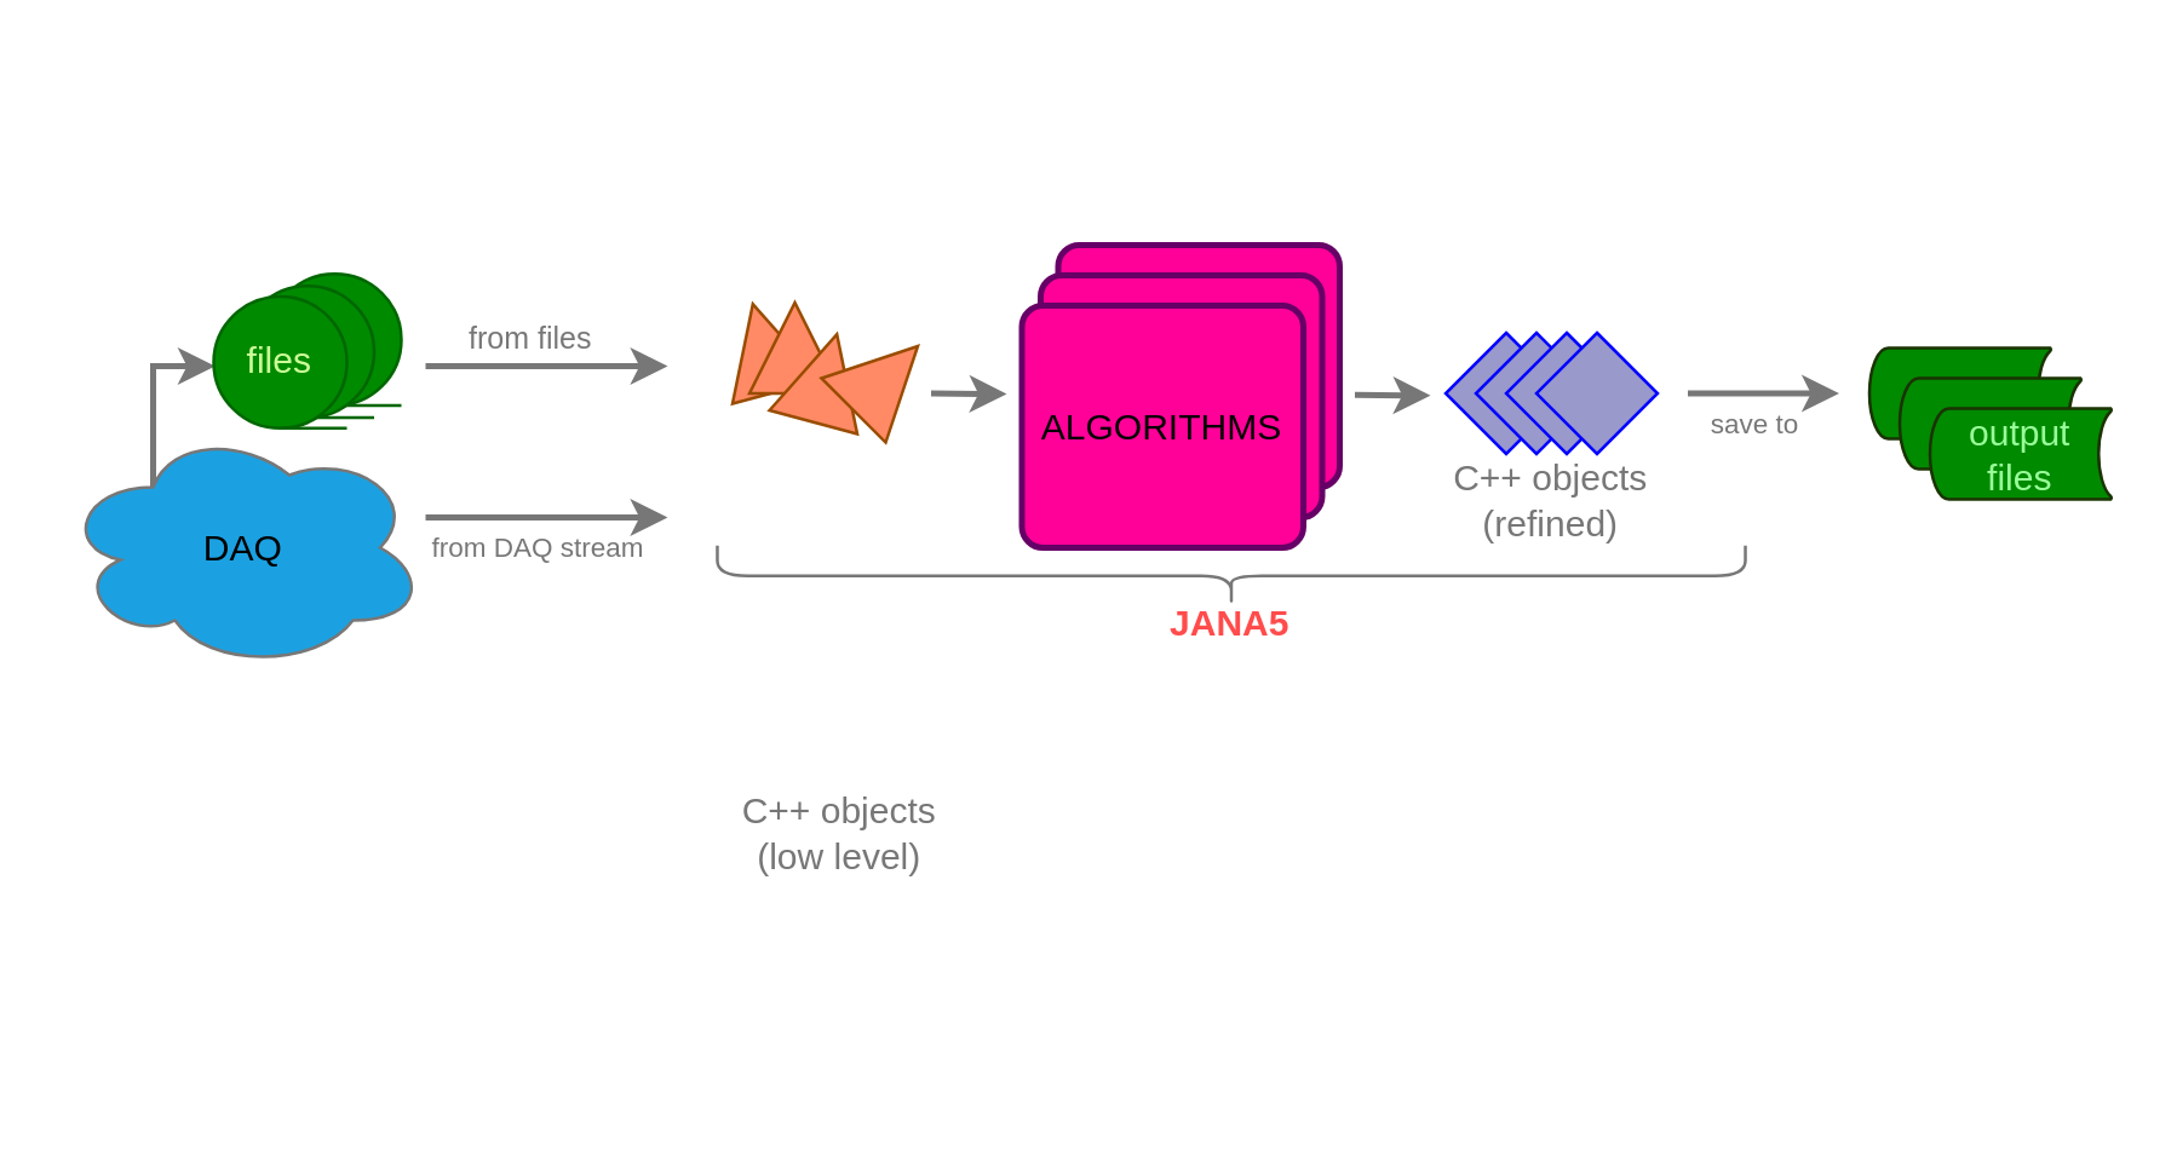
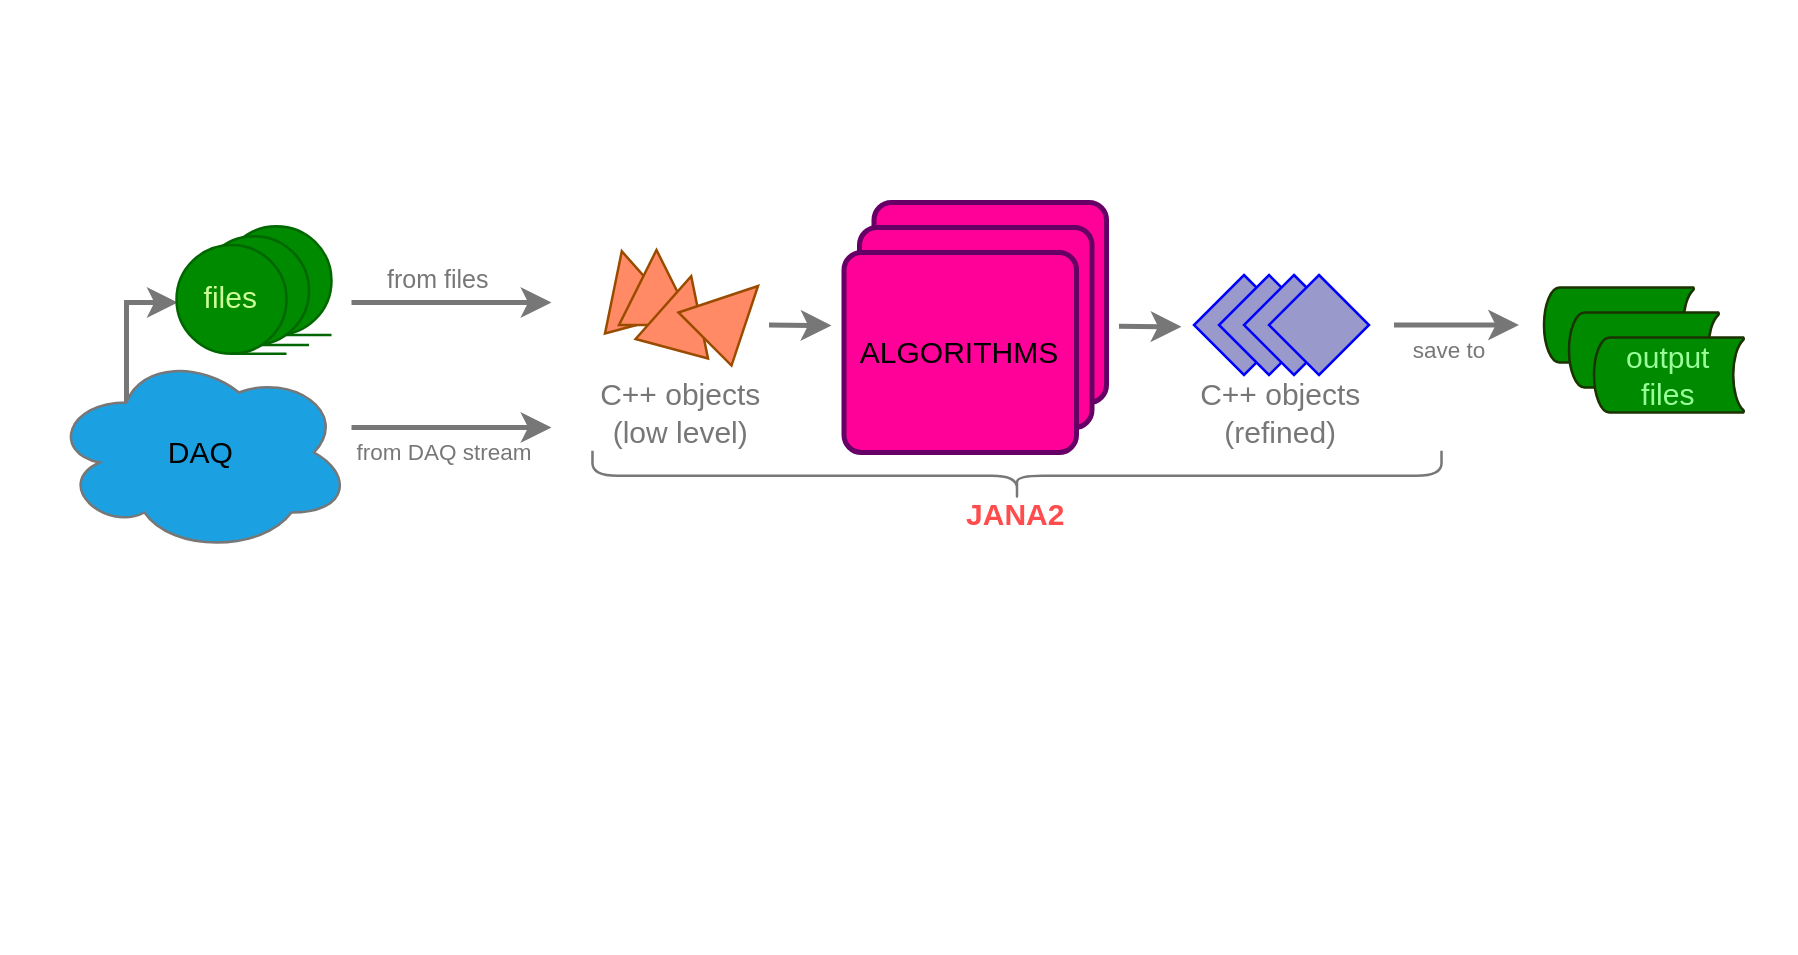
  <mxCell id="0" />
  <mxCell id="1" parent="0" />
  <mxCell id="2" value="ALGORITHMS" style="rounded=1;whiteSpace=wrap;html=1;absoluteArcSize=1;arcSize=14;strokeWidth=2;fillColor=#FF0099;strokeColor=#660066;" parent="1" vertex="1"><mxGeometry x="349" y="80.5" width="93" height="80" as="geometry" /></mxCell>
  <mxCell id="3" value="ALGORITHMS" style="rounded=1;whiteSpace=wrap;html=1;absoluteArcSize=1;arcSize=14;strokeWidth=2;fillColor=#FF0099;strokeColor=#660066;" parent="1" vertex="1"><mxGeometry x="343.2" y="90.5" width="93" height="80" as="geometry" /></mxCell>
  <mxCell id="4" value="from DAQ stream" style="text;html=1;align=center;verticalAlign=middle;whiteSpace=wrap;rounded=0;rotation=0;fontSize=9;fontColor=#777777;" parent="1" vertex="1"><mxGeometry x="140" y="165.5" width="75" height="30" as="geometry" /></mxCell>
  <mxCell id="5" style="edgeStyle=orthogonalEdgeStyle;rounded=0;orthogonalLoop=1;jettySize=auto;html=1;exitX=0.25;exitY=0.25;exitDx=0;exitDy=0;exitPerimeter=0;strokeColor=#777777;strokeWidth=2;" parent="1" source="6" edge="1"><mxGeometry relative="1" as="geometry"><mxPoint x="70" y="120" as="targetPoint" /></mxGeometry></mxCell>
  <mxCell id="6" value="DAQ" style="ellipse;shape=cloud;whiteSpace=wrap;html=1;fillColor=#1BA1E2;strokeColor=#777777;" parent="1" vertex="1"><mxGeometry y="140.5" width="120" height="80" as="geometry" x="20" /></mxCell>
  <mxCell id="7" value="" style="endArrow=classic;html=1;rounded=0;strokeColor=#777777;strokeWidth=2;" parent="1" edge="1"><mxGeometry width="50" height="50" relative="1" as="geometry"><mxPoint x="140" y="170.5" as="sourcePoint" /><mxPoint x="220" y="170.5" as="targetPoint" /></mxGeometry></mxCell>
  <mxCell id="8" value="from files" style="text;html=1;align=center;verticalAlign=middle;whiteSpace=wrap;rounded=0;rotation=0;fontSize=10;fontColor=#777777;" parent="1" vertex="1"><mxGeometry x="140" y="95.5" width="70" height="30" as="geometry" /></mxCell>
  <mxCell id="9" value="" style="rhombus;whiteSpace=wrap;html=1;strokeColor=#0000FF;fillColor=#9999cc;" parent="1" vertex="1"><mxGeometry x="477" y="109.5" width="40" height="40" as="geometry" /></mxCell>
- <mxCell id="10" value="C++ objects&lt;br&gt;(low level)" style="text;html=1;align=center;verticalAlign=middle;whiteSpace=wrap;rounded=0;fontColor=#777777;" parent="1" vertex="1"><mxGeometry x="242" y="259.5" width="70" height="30" as="geometry" /></mxCell>
+ <mxCell id="10" value="C++ objects&lt;br&gt;(low level)" style="text;html=1;align=center;verticalAlign=middle;whiteSpace=wrap;rounded=0;fontColor=#777777;" parent="1" vertex="1"><mxGeometry x="237" y="149.5" width="70" height="30" as="geometry" /></mxCell>
  <mxCell id="11" value="C++ objects&lt;br&gt;(refined)" style="text;html=1;align=center;verticalAlign=middle;whiteSpace=wrap;rounded=0;fontColor=#777777;" parent="1" vertex="1"><mxGeometry x="477" y="149.5" width="70" height="30" as="geometry" /></mxCell>
  <mxCell id="12" value="ALGORITHMS" style="rounded=1;whiteSpace=wrap;html=1;absoluteArcSize=1;arcSize=14;strokeWidth=2;fillColor=#FF0099;strokeColor=#660066;" parent="1" vertex="1"><mxGeometry x="337" y="100.5" width="93" height="80" as="geometry" /></mxCell>
  <mxCell id="13" value="" style="triangle;whiteSpace=wrap;html=1;rotation=-105;fillColor=#FF8A65;strokeColor=#994C00;" parent="1" vertex="1"><mxGeometry x="237" y="99.5" width="30" height="30" as="geometry" /></mxCell>
  <mxCell id="14" value="" style="strokeWidth=1;html=1;shape=mxgraph.flowchart.stored_data;whiteSpace=wrap;fillColor=#008A00;strokeColor=#1A3300;" parent="1" vertex="1"><mxGeometry x="617" y="114.5" width="60" height="30" as="geometry" /></mxCell>
  <mxCell id="15" value="" style="strokeWidth=1;html=1;shape=mxgraph.flowchart.stored_data;whiteSpace=wrap;fillColor=#008A00;strokeColor=#1A3300;" parent="1" vertex="1"><mxGeometry x="627" y="124.5" width="60" height="30" as="geometry" /></mxCell>
  <mxCell id="16" value="&lt;font color=&quot;#99ff99&quot;&gt;output&lt;/font&gt;&lt;div&gt;&lt;font color=&quot;#99ff99&quot;&gt;files&lt;/font&gt;&lt;/div&gt;" style="strokeWidth=1;html=1;shape=mxgraph.flowchart.stored_data;whiteSpace=wrap;fillColor=#008A00;strokeColor=#1A3300;" parent="1" vertex="1"><mxGeometry x="637" y="134.5" width="60" height="30" as="geometry" /></mxCell>
  <mxCell id="17" value="" style="triangle;whiteSpace=wrap;html=1;rotation=-90;fillColor=#FF8A65;strokeColor=#994C00;" parent="1" vertex="1"><mxGeometry x="247" y="99.5" width="30" height="30" as="geometry" /></mxCell>
  <mxCell id="18" value="" style="triangle;whiteSpace=wrap;html=1;rotation=-75;fillColor=#FF8A65;strokeColor=#994C00;" parent="1" vertex="1"><mxGeometry x="257" y="109.5" width="30" height="30" as="geometry" /></mxCell>
  <mxCell id="19" value="" style="triangle;whiteSpace=wrap;html=1;rotation=-45;fillColor=#FF8A65;strokeColor=#994C00;" parent="1" vertex="1"><mxGeometry x="277" y="109.5" width="30" height="30" as="geometry" /></mxCell>
  <mxCell id="20" value="" style="rhombus;whiteSpace=wrap;html=1;strokeColor=#0000FF;fillColor=#9999cc;" parent="1" vertex="1"><mxGeometry x="487" y="109.5" width="40" height="40" as="geometry" /></mxCell>
  <mxCell id="21" value="" style="rhombus;whiteSpace=wrap;html=1;strokeColor=#0000FF;fillColor=#9999cc;" parent="1" vertex="1"><mxGeometry x="497" y="109.5" width="40" height="40" as="geometry" /></mxCell>
  <mxCell id="22" value="" style="rhombus;whiteSpace=wrap;html=1;strokeColor=#0000FF;fillColor=#9999cc;" parent="1" vertex="1"><mxGeometry x="507" y="109.5" width="40" height="40" as="geometry" /></mxCell>
  <mxCell id="23" value="" style="endArrow=classic;html=1;rounded=0;strokeColor=#777777;strokeWidth=2;" parent="1" edge="1"><mxGeometry width="50" height="50" relative="1" as="geometry"><mxPoint x="140" y="120.5" as="sourcePoint" /><mxPoint x="220" y="120.5" as="targetPoint" /></mxGeometry></mxCell>
  <mxCell id="24" value="" style="endArrow=classic;html=1;rounded=0;strokeColor=#777777;strokeWidth=2;" parent="1" edge="1"><mxGeometry width="50" height="50" relative="1" as="geometry"><mxPoint x="447" y="130" as="sourcePoint" /><mxPoint x="472" y="130.24" as="targetPoint" /></mxGeometry></mxCell>
  <mxCell id="25" value="" style="endArrow=classic;html=1;rounded=0;strokeColor=#777777;strokeWidth=2;" parent="1" edge="1"><mxGeometry width="50" height="50" relative="1" as="geometry"><mxPoint x="557" y="129.5" as="sourcePoint" /><mxPoint x="607" y="129.5" as="targetPoint" /></mxGeometry></mxCell>
  <mxCell id="26" value="save to" style="text;html=1;align=center;verticalAlign=middle;whiteSpace=wrap;rounded=0;rotation=0;fontSize=9;fontColor=#777777;" parent="1" vertex="1"><mxGeometry x="542" y="124.5" width="75" height="30" as="geometry" /></mxCell>
  <mxCell id="27" value="" style="shape=curlyBracket;whiteSpace=wrap;html=1;rounded=1;labelPosition=left;verticalLabelPosition=middle;align=right;verticalAlign=middle;rotation=-90;strokeColor=#777777;size=0.5;" parent="1" vertex="1"><mxGeometry x="396.2" y="20" width="20" height="339.62" as="geometry" /></mxCell>
- <mxCell id="28" value="&lt;p style=&quot;line-height: 120%;&quot;&gt;&lt;span&gt;&lt;font&gt;JANA5&lt;/font&gt;&lt;/span&gt;&lt;/p&gt;" style="text;html=1;align=center;verticalAlign=middle;whiteSpace=wrap;rounded=0;fontColor=#FF4C4C;fontStyle=1" parent="1" vertex="1"><mxGeometry x="376.2" y="190.5" width="60" height="30" as="geometry" /></mxCell>
+ <mxCell id="28" value="&lt;p style=&quot;line-height: 120%;&quot;&gt;&lt;span&gt;&lt;font&gt;JANA2&lt;/font&gt;&lt;/span&gt;&lt;/p&gt;" style="text;html=1;align=center;verticalAlign=middle;whiteSpace=wrap;rounded=0;fontColor=#FF4C4C;fontStyle=1" parent="1" vertex="1"><mxGeometry x="376.2" y="190.5" width="60" height="30" as="geometry" /></mxCell>
  <mxCell id="29" value="" style="endArrow=classic;html=1;rounded=0;strokeColor=#777777;strokeWidth=2;" parent="1" edge="1"><mxGeometry width="50" height="50" relative="1" as="geometry"><mxPoint x="307" y="129.5" as="sourcePoint" /><mxPoint x="332" y="129.74" as="targetPoint" /></mxGeometry></mxCell>
  <mxCell id="30" value="" style="group" parent="1" vertex="1" connectable="0"><mxGeometry x="70" y="90" width="62" height="51" as="geometry" /></mxCell>
  <mxCell id="31" value="&lt;font color=&quot;#ccff99&quot;&gt;files&lt;/font&gt;" style="shape=tapeData;whiteSpace=wrap;html=1;perimeter=ellipsePerimeter;fillColor=#008A00;strokeColor=#006600;" parent="30" vertex="1"><mxGeometry x="18" width="44" height="43.5" as="geometry" /></mxCell>
  <mxCell id="32" value="&lt;font color=&quot;#ccff99&quot;&gt;files&lt;/font&gt;" style="shape=tapeData;whiteSpace=wrap;html=1;perimeter=ellipsePerimeter;fillColor=#008A00;strokeColor=#006600;" parent="30" vertex="1"><mxGeometry x="9" y="4" width="44" height="43.5" as="geometry" /></mxCell>
  <mxCell id="33" value="&lt;font color=&quot;#ccff99&quot;&gt;files&lt;/font&gt;" style="shape=tapeData;whiteSpace=wrap;html=1;perimeter=ellipsePerimeter;fillColor=#008A00;strokeColor=#006600;" parent="30" vertex="1"><mxGeometry y="7.5" width="44" height="43.5" as="geometry" /></mxCell>
